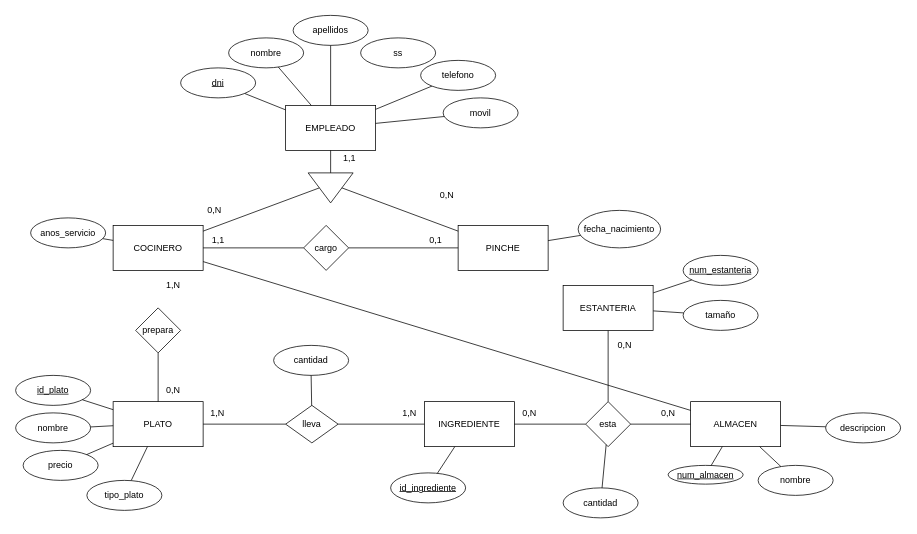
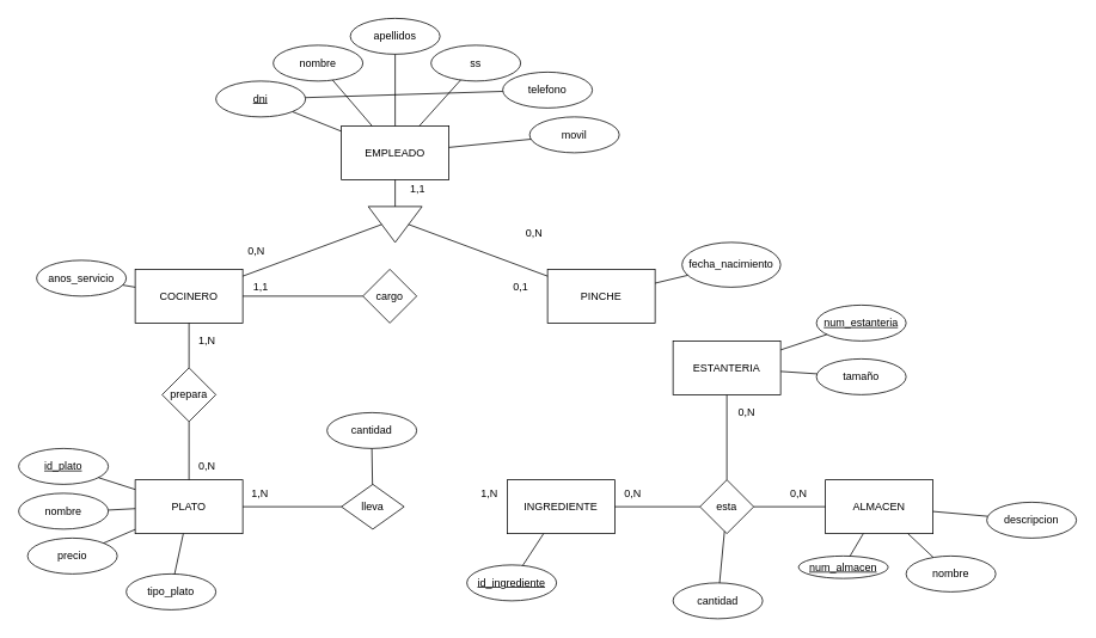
  <mxCell id="0" />
  <mxCell id="1" parent="0" />
  <mxCell id="2" value="EMPLEADO" style="rounded=0;whiteSpace=wrap;html=1;" vertex="1" parent="1"><mxGeometry x="380" y="140" width="120" height="60" as="geometry" /></mxCell>
  <mxCell id="3" value="COCINERO" style="rounded=0;whiteSpace=wrap;html=1;" vertex="1" parent="1"><mxGeometry x="150" y="300" width="120" height="60" as="geometry" /></mxCell>
  <mxCell id="4" value="PINCHE" style="rounded=0;whiteSpace=wrap;html=1;" vertex="1" parent="1"><mxGeometry x="610" y="300" width="120" height="60" as="geometry" /></mxCell>
  <mxCell id="5" value="PLATO" style="rounded=0;whiteSpace=wrap;html=1;" vertex="1" parent="1"><mxGeometry x="150" y="535" width="120" height="60" as="geometry" /></mxCell>
  <mxCell id="6" value="INGREDIENTE" style="rounded=0;whiteSpace=wrap;html=1;" vertex="1" parent="1"><mxGeometry x="565" y="535" width="120" height="60" as="geometry" /></mxCell>
  <mxCell id="7" value="ALMACEN" style="rounded=0;whiteSpace=wrap;html=1;" vertex="1" parent="1"><mxGeometry x="920" y="535" width="120" height="60" as="geometry" /></mxCell>
  <mxCell id="8" value="nombre" style="ellipse;whiteSpace=wrap;html=1;align=center;" vertex="1" parent="1"><mxGeometry x="304" y="50" width="100" height="40" as="geometry" /></mxCell>
  <mxCell id="9" value="apellidos" style="ellipse;whiteSpace=wrap;html=1;align=center;" vertex="1" parent="1"><mxGeometry x="390" y="20" width="100" height="40" as="geometry" /></mxCell>
  <mxCell id="10" value="&lt;u&gt;dni&lt;/u&gt;" style="ellipse;whiteSpace=wrap;html=1;align=center;" vertex="1" parent="1"><mxGeometry x="240" y="90" width="100" height="40" as="geometry" /></mxCell>
  <mxCell id="11" value="ss" style="ellipse;whiteSpace=wrap;html=1;align=center;" vertex="1" parent="1"><mxGeometry x="480" y="50" width="100" height="40" as="geometry" /></mxCell>
  <mxCell id="12" value="telefono" style="ellipse;whiteSpace=wrap;html=1;align=center;" vertex="1" parent="1"><mxGeometry x="560" y="80" width="100" height="40" as="geometry" /></mxCell>
  <mxCell id="13" value="movil" style="ellipse;whiteSpace=wrap;html=1;align=center;" vertex="1" parent="1"><mxGeometry x="590" y="130" width="100" height="40" as="geometry" /></mxCell>
  <mxCell id="14" value="" style="endArrow=none;html=1;rounded=0;" edge="1" parent="1" source="10" target="2"><mxGeometry relative="1" as="geometry"><mxPoint x="390" y="410" as="sourcePoint" /><mxPoint x="550" y="410" as="targetPoint" /></mxGeometry></mxCell>
  <mxCell id="15" value="" style="endArrow=none;html=1;rounded=0;" edge="1" parent="1" source="8" target="2"><mxGeometry relative="1" as="geometry"><mxPoint x="390" y="410" as="sourcePoint" /><mxPoint x="550" y="410" as="targetPoint" /></mxGeometry></mxCell>
  <mxCell id="16" value="" style="endArrow=none;html=1;rounded=0;" edge="1" parent="1" source="9" target="2"><mxGeometry relative="1" as="geometry"><mxPoint x="390" y="410" as="sourcePoint" /><mxPoint x="550" y="410" as="targetPoint" /></mxGeometry></mxCell>
- <mxCell id="18" value="" style="endArrow=none;html=1;rounded=0;" edge="1" parent="1" source="12" target="2"><mxGeometry relative="1" as="geometry"><mxPoint x="390" y="410" as="sourcePoint" /><mxPoint x="550" y="410" as="targetPoint" /></mxGeometry></mxCell>
+ <mxCell id="17" value="" style="endArrow=none;html=1;rounded=0;" edge="1" parent="1" source="11" target="2"><mxGeometry relative="1" as="geometry"><mxPoint x="390" y="410" as="sourcePoint" /><mxPoint x="550" y="410" as="targetPoint" /></mxGeometry></mxCell>
+ <mxCell id="18" value="" style="endArrow=none;html=1;rounded=0;" edge="1" parent="1" source="12" target="10"><mxGeometry relative="1" as="geometry"><mxPoint x="390" y="410" as="sourcePoint" /><mxPoint x="550" y="410" as="targetPoint" /></mxGeometry></mxCell>
  <mxCell id="19" value="" style="endArrow=none;html=1;rounded=0;" edge="1" parent="1" source="2" target="13"><mxGeometry relative="1" as="geometry"><mxPoint x="390" y="410" as="sourcePoint" /><mxPoint x="550" y="410" as="targetPoint" /></mxGeometry></mxCell>
  <mxCell id="20" value="anos_servicio" style="ellipse;whiteSpace=wrap;html=1;align=center;" vertex="1" parent="1"><mxGeometry x="40" y="290" width="100" height="40" as="geometry" /></mxCell>
  <mxCell id="21" value="" style="endArrow=none;html=1;rounded=0;" edge="1" parent="1" source="20" target="3"><mxGeometry relative="1" as="geometry"><mxPoint x="390" y="380" as="sourcePoint" /><mxPoint x="550" y="380" as="targetPoint" /></mxGeometry></mxCell>
  <mxCell id="22" value="" style="verticalLabelPosition=bottom;verticalAlign=top;html=1;shape=mxgraph.basic.acute_triangle;dx=0.5;rotation=-180;" vertex="1" parent="1"><mxGeometry x="410" y="230" width="60" height="40" as="geometry" /></mxCell>
  <mxCell id="23" value="" style="endArrow=none;html=1;rounded=0;" edge="1" parent="1" source="2" target="22"><mxGeometry relative="1" as="geometry"><mxPoint x="390" y="380" as="sourcePoint" /><mxPoint x="550" y="380" as="targetPoint" /></mxGeometry></mxCell>
  <mxCell id="24" value="" style="endArrow=none;html=1;rounded=0;entryX=0;entryY=0;entryDx=45;entryDy=20;entryPerimeter=0;" edge="1" parent="1" source="3" target="22"><mxGeometry relative="1" as="geometry"><mxPoint x="390" y="380" as="sourcePoint" /><mxPoint x="460" y="310" as="targetPoint" /></mxGeometry></mxCell>
  <mxCell id="25" value="" style="endArrow=none;html=1;rounded=0;entryX=0;entryY=0;entryDx=15;entryDy=20;entryPerimeter=0;" edge="1" parent="1" source="4" target="22"><mxGeometry relative="1" as="geometry"><mxPoint x="390" y="380" as="sourcePoint" /><mxPoint x="550" y="380" as="targetPoint" /></mxGeometry></mxCell>
- <mxCell id="26" value="fecha_nacimiento" style="ellipse;whiteSpace=wrap;html=1;align=center;" vertex="1" parent="1"><mxGeometry x="770" y="280" width="110" height="50" as="geometry" /></mxCell>
+ <mxCell id="26" value="fecha_nacimiento" style="ellipse;whiteSpace=wrap;html=1;align=center;" vertex="1" parent="1"><mxGeometry x="760" y="270" width="110" height="50" as="geometry" /></mxCell>
  <mxCell id="27" value="" style="endArrow=none;html=1;rounded=0;" edge="1" parent="1" source="4" target="26"><mxGeometry relative="1" as="geometry"><mxPoint x="430" y="380" as="sourcePoint" /><mxPoint x="590" y="380" as="targetPoint" /></mxGeometry></mxCell>
  <mxCell id="28" value="0,N" style="text;html=1;align=center;verticalAlign=middle;resizable=0;points=[];autosize=1;strokeColor=none;fillColor=none;" vertex="1" parent="1"><mxGeometry x="270" y="270" width="30" height="20" as="geometry" /></mxCell>
  <mxCell id="29" value="0,N" style="text;html=1;align=center;verticalAlign=middle;resizable=0;points=[];autosize=1;strokeColor=none;fillColor=none;" vertex="1" parent="1"><mxGeometry x="580" y="250" width="30" height="20" as="geometry" /></mxCell>
  <mxCell id="30" value="1,1" style="text;html=1;align=center;verticalAlign=middle;resizable=0;points=[];autosize=1;strokeColor=none;fillColor=none;" vertex="1" parent="1"><mxGeometry x="450" y="200" width="30" height="20" as="geometry" /></mxCell>
  <mxCell id="31" value="&lt;u&gt;id_plato&lt;/u&gt;" style="ellipse;whiteSpace=wrap;html=1;align=center;" vertex="1" parent="1"><mxGeometry x="20" y="500" width="100" height="40" as="geometry" /></mxCell>
  <mxCell id="32" value="nombre" style="ellipse;whiteSpace=wrap;html=1;align=center;" vertex="1" parent="1"><mxGeometry x="20" y="550" width="100" height="40" as="geometry" /></mxCell>
  <mxCell id="33" value="precio" style="ellipse;whiteSpace=wrap;html=1;align=center;" vertex="1" parent="1"><mxGeometry x="30" y="600" width="100" height="40" as="geometry" /></mxCell>
  <mxCell id="34" value="lleva" style="shape=rhombus;perimeter=rhombusPerimeter;whiteSpace=wrap;html=1;align=center;" vertex="1" parent="1"><mxGeometry x="380" y="540" width="70" height="50" as="geometry" /></mxCell>
- <mxCell id="35" value="" style="endArrow=none;html=1;rounded=0;" edge="1" parent="1" source="34" target="6"><mxGeometry relative="1" as="geometry"><mxPoint x="430" y="380" as="sourcePoint" /><mxPoint x="590" y="380" as="targetPoint" /></mxGeometry></mxCell>
  <mxCell id="36" value="" style="endArrow=none;html=1;rounded=0;" edge="1" parent="1" source="5" target="34"><mxGeometry relative="1" as="geometry"><mxPoint x="430" y="380" as="sourcePoint" /><mxPoint x="590" y="380" as="targetPoint" /></mxGeometry></mxCell>
  <mxCell id="37" value="prepara" style="shape=rhombus;perimeter=rhombusPerimeter;whiteSpace=wrap;html=1;align=center;" vertex="1" parent="1"><mxGeometry x="180" y="410" width="60" height="60" as="geometry" /></mxCell>
  <mxCell id="38" value="cargo" style="shape=rhombus;perimeter=rhombusPerimeter;whiteSpace=wrap;html=1;align=center;" vertex="1" parent="1"><mxGeometry x="404" y="300" width="60" height="60" as="geometry" /></mxCell>
- <mxCell id="39" value="" style="endArrow=none;html=1;rounded=0;" edge="1" parent="1" source="38" target="4"><mxGeometry relative="1" as="geometry"><mxPoint x="480" y="410" as="sourcePoint" /><mxPoint x="640" y="410" as="targetPoint" /></mxGeometry></mxCell>
  <mxCell id="40" value="" style="endArrow=none;html=1;rounded=0;" edge="1" parent="1" source="3" target="38"><mxGeometry relative="1" as="geometry"><mxPoint x="480" y="410" as="sourcePoint" /><mxPoint x="640" y="410" as="targetPoint" /></mxGeometry></mxCell>
  <mxCell id="41" value="0,1" style="text;html=1;align=center;verticalAlign=middle;resizable=0;points=[];autosize=1;strokeColor=none;fillColor=none;" vertex="1" parent="1"><mxGeometry x="565" y="310" width="30" height="20" as="geometry" /></mxCell>
  <mxCell id="42" value="1,1" style="text;html=1;align=center;verticalAlign=middle;resizable=0;points=[];autosize=1;strokeColor=none;fillColor=none;" vertex="1" parent="1"><mxGeometry x="275" y="310" width="30" height="20" as="geometry" /></mxCell>
  <mxCell id="43" value="" style="endArrow=none;html=1;rounded=0;" edge="1" parent="1" source="5" target="37"><mxGeometry relative="1" as="geometry"><mxPoint x="480" y="500" as="sourcePoint" /><mxPoint x="640" y="500" as="targetPoint" /></mxGeometry></mxCell>
- <mxCell id="44" value="" style="endArrow=none;html=1;rounded=0;" edge="1" parent="1" source="3" target="7"><mxGeometry relative="1" as="geometry"><mxPoint x="480" y="500" as="sourcePoint" /><mxPoint x="640" y="500" as="targetPoint" /></mxGeometry></mxCell>
+ <mxCell id="44" value="" style="endArrow=none;html=1;rounded=0;" edge="1" parent="1" source="3" target="37"><mxGeometry relative="1" as="geometry"><mxPoint x="480" y="500" as="sourcePoint" /><mxPoint x="640" y="500" as="targetPoint" /></mxGeometry></mxCell>
  <mxCell id="45" value="" style="endArrow=none;html=1;rounded=0;" edge="1" parent="1" source="5" target="31"><mxGeometry relative="1" as="geometry"><mxPoint x="480" y="410" as="sourcePoint" /><mxPoint x="640" y="410" as="targetPoint" /></mxGeometry></mxCell>
  <mxCell id="46" value="" style="endArrow=none;html=1;rounded=0;" edge="1" parent="1" source="32" target="5"><mxGeometry relative="1" as="geometry"><mxPoint x="480" y="410" as="sourcePoint" /><mxPoint x="640" y="410" as="targetPoint" /></mxGeometry></mxCell>
  <mxCell id="47" value="" style="endArrow=none;html=1;rounded=0;" edge="1" parent="1" source="33" target="5"><mxGeometry relative="1" as="geometry"><mxPoint x="480" y="410" as="sourcePoint" /><mxPoint x="640" y="410" as="targetPoint" /></mxGeometry></mxCell>
  <mxCell id="48" value="0,N" style="text;html=1;align=center;verticalAlign=middle;resizable=0;points=[];autosize=1;strokeColor=none;fillColor=none;" vertex="1" parent="1"><mxGeometry x="215" y="510" width="30" height="20" as="geometry" /></mxCell>
  <mxCell id="49" value="1,N" style="text;html=1;align=center;verticalAlign=middle;resizable=0;points=[];autosize=1;strokeColor=none;fillColor=none;" vertex="1" parent="1"><mxGeometry x="215" y="370" width="30" height="20" as="geometry" /></mxCell>
  <mxCell id="50" value="1,N" style="text;html=1;align=center;verticalAlign=middle;resizable=0;points=[];autosize=1;strokeColor=none;fillColor=none;" vertex="1" parent="1"><mxGeometry x="530" y="540" width="30" height="20" as="geometry" /></mxCell>
  <mxCell id="51" value="1,N" style="text;html=1;align=center;verticalAlign=middle;resizable=0;points=[];autosize=1;strokeColor=none;fillColor=none;" vertex="1" parent="1"><mxGeometry x="274" y="540" width="30" height="20" as="geometry" /></mxCell>
- <mxCell id="52" value="tipo_plato" style="ellipse;whiteSpace=wrap;html=1;align=center;" vertex="1" parent="1"><mxGeometry x="115" y="640" width="100" height="40" as="geometry" /></mxCell>
+ <mxCell id="52" value="tipo_plato" style="ellipse;whiteSpace=wrap;html=1;align=center;" vertex="1" parent="1"><mxGeometry x="140" y="640" width="100" height="40" as="geometry" /></mxCell>
  <mxCell id="53" value="" style="endArrow=none;html=1;rounded=0;" edge="1" parent="1" source="52" target="5"><mxGeometry relative="1" as="geometry"><mxPoint x="480" y="410" as="sourcePoint" /><mxPoint x="640" y="410" as="targetPoint" /></mxGeometry></mxCell>
  <mxCell id="54" value="esta" style="shape=rhombus;perimeter=rhombusPerimeter;whiteSpace=wrap;html=1;align=center;" vertex="1" parent="1"><mxGeometry x="780" y="535" width="60" height="60" as="geometry" /></mxCell>
  <mxCell id="55" value="" style="endArrow=none;html=1;rounded=0;" edge="1" parent="1" source="54" target="7"><mxGeometry relative="1" as="geometry"><mxPoint x="480" y="410" as="sourcePoint" /><mxPoint x="640" y="410" as="targetPoint" /></mxGeometry></mxCell>
  <mxCell id="56" value="" style="endArrow=none;html=1;rounded=0;" edge="1" parent="1" source="6" target="54"><mxGeometry relative="1" as="geometry"><mxPoint x="480" y="410" as="sourcePoint" /><mxPoint x="640" y="410" as="targetPoint" /></mxGeometry></mxCell>
  <mxCell id="57" value="cantidad" style="ellipse;whiteSpace=wrap;html=1;align=center;" vertex="1" parent="1"><mxGeometry x="364" y="460" width="100" height="40" as="geometry" /></mxCell>
  <mxCell id="58" value="" style="endArrow=none;html=1;rounded=0;" edge="1" parent="1" source="57" target="34"><mxGeometry relative="1" as="geometry"><mxPoint x="480" y="410" as="sourcePoint" /><mxPoint x="640" y="410" as="targetPoint" /></mxGeometry></mxCell>
  <mxCell id="59" value="&lt;u&gt;num_almacen&lt;/u&gt;" style="ellipse;whiteSpace=wrap;html=1;align=center;" vertex="1" parent="1"><mxGeometry x="890" y="620" width="100" height="25" as="geometry" /></mxCell>
  <mxCell id="60" value="&lt;u&gt;num_estanteria&lt;/u&gt;" style="ellipse;whiteSpace=wrap;html=1;align=center;" vertex="1" parent="1"><mxGeometry x="910" y="340" width="100" height="40" as="geometry" /></mxCell>
  <mxCell id="61" value="" style="endArrow=none;html=1;rounded=0;" edge="1" parent="1" source="75" target="60"><mxGeometry relative="1" as="geometry"><mxPoint x="870" y="380" as="sourcePoint" /><mxPoint x="640" y="410" as="targetPoint" /></mxGeometry></mxCell>
  <mxCell id="62" value="" style="endArrow=none;html=1;rounded=0;" edge="1" parent="1" source="7" target="59"><mxGeometry relative="1" as="geometry"><mxPoint x="480" y="410" as="sourcePoint" /><mxPoint x="640" y="410" as="targetPoint" /></mxGeometry></mxCell>
  <mxCell id="63" value="nombre" style="ellipse;whiteSpace=wrap;html=1;align=center;" vertex="1" parent="1"><mxGeometry x="1010" y="620" width="100" height="40" as="geometry" /></mxCell>
  <mxCell id="64" value="" style="endArrow=none;html=1;rounded=0;" edge="1" parent="1" source="7" target="63"><mxGeometry relative="1" as="geometry"><mxPoint x="480" y="410" as="sourcePoint" /><mxPoint x="640" y="410" as="targetPoint" /></mxGeometry></mxCell>
- <mxCell id="65" value="descripcion" style="ellipse;whiteSpace=wrap;html=1;align=center;" vertex="1" parent="1"><mxGeometry x="1100" y="550" width="100" height="40" as="geometry" /></mxCell>
+ <mxCell id="65" value="descripcion" style="ellipse;whiteSpace=wrap;html=1;align=center;" vertex="1" parent="1"><mxGeometry x="1100" y="560" width="100" height="40" as="geometry" /></mxCell>
  <mxCell id="66" value="" style="endArrow=none;html=1;rounded=0;" edge="1" parent="1" source="7" target="65"><mxGeometry relative="1" as="geometry"><mxPoint x="480" y="410" as="sourcePoint" /><mxPoint x="640" y="410" as="targetPoint" /></mxGeometry></mxCell>
  <mxCell id="67" value="tamaño" style="ellipse;whiteSpace=wrap;html=1;align=center;" vertex="1" parent="1"><mxGeometry x="910" y="400" width="100" height="40" as="geometry" /></mxCell>
  <mxCell id="68" value="" style="endArrow=none;html=1;rounded=0;" edge="1" parent="1" source="75" target="67"><mxGeometry relative="1" as="geometry"><mxPoint x="880" y="405.172" as="sourcePoint" /><mxPoint x="640" y="410" as="targetPoint" /></mxGeometry></mxCell>
  <mxCell id="69" value="0,N" style="text;html=1;align=center;verticalAlign=middle;resizable=0;points=[];autosize=1;strokeColor=none;fillColor=none;" vertex="1" parent="1"><mxGeometry x="817" y="450" width="30" height="20" as="geometry" /></mxCell>
  <mxCell id="70" value="0,N" style="text;html=1;align=center;verticalAlign=middle;resizable=0;points=[];autosize=1;strokeColor=none;fillColor=none;" vertex="1" parent="1"><mxGeometry x="875" y="540" width="30" height="20" as="geometry" /></mxCell>
  <mxCell id="71" value="0,N" style="text;html=1;align=center;verticalAlign=middle;resizable=0;points=[];autosize=1;strokeColor=none;fillColor=none;" vertex="1" parent="1"><mxGeometry x="690" y="540" width="30" height="20" as="geometry" /></mxCell>
  <mxCell id="72" value="cantidad" style="ellipse;whiteSpace=wrap;html=1;align=center;" vertex="1" parent="1"><mxGeometry x="750" y="650" width="100" height="40" as="geometry" /></mxCell>
  <mxCell id="73" value="" style="endArrow=none;html=1;rounded=0;" edge="1" parent="1" source="54" target="72"><mxGeometry relative="1" as="geometry"><mxPoint x="1010" y="440" as="sourcePoint" /><mxPoint x="640" y="410" as="targetPoint" /></mxGeometry></mxCell>
  <mxCell id="74" value="" style="endArrow=none;html=1;rounded=0;" edge="1" parent="1" source="54" target="75"><mxGeometry relative="1" as="geometry"><mxPoint x="480" y="410" as="sourcePoint" /><mxPoint x="810" y="440" as="targetPoint" /></mxGeometry></mxCell>
  <mxCell id="75" value="ESTANTERIA" style="whiteSpace=wrap;html=1;align=center;" vertex="1" parent="1"><mxGeometry x="750" y="380" width="120" height="60" as="geometry" /></mxCell>
  <mxCell id="76" value="&lt;u&gt;id_ingrediente&lt;/u&gt;" style="ellipse;whiteSpace=wrap;html=1;align=center;" vertex="1" parent="1"><mxGeometry x="520" y="630" width="100" height="40" as="geometry" /></mxCell>
  <mxCell id="77" value="" style="endArrow=none;html=1;rounded=0;" edge="1" parent="1" source="76" target="6"><mxGeometry relative="1" as="geometry"><mxPoint x="480" y="440" as="sourcePoint" /><mxPoint x="640" y="440" as="targetPoint" /></mxGeometry></mxCell>
